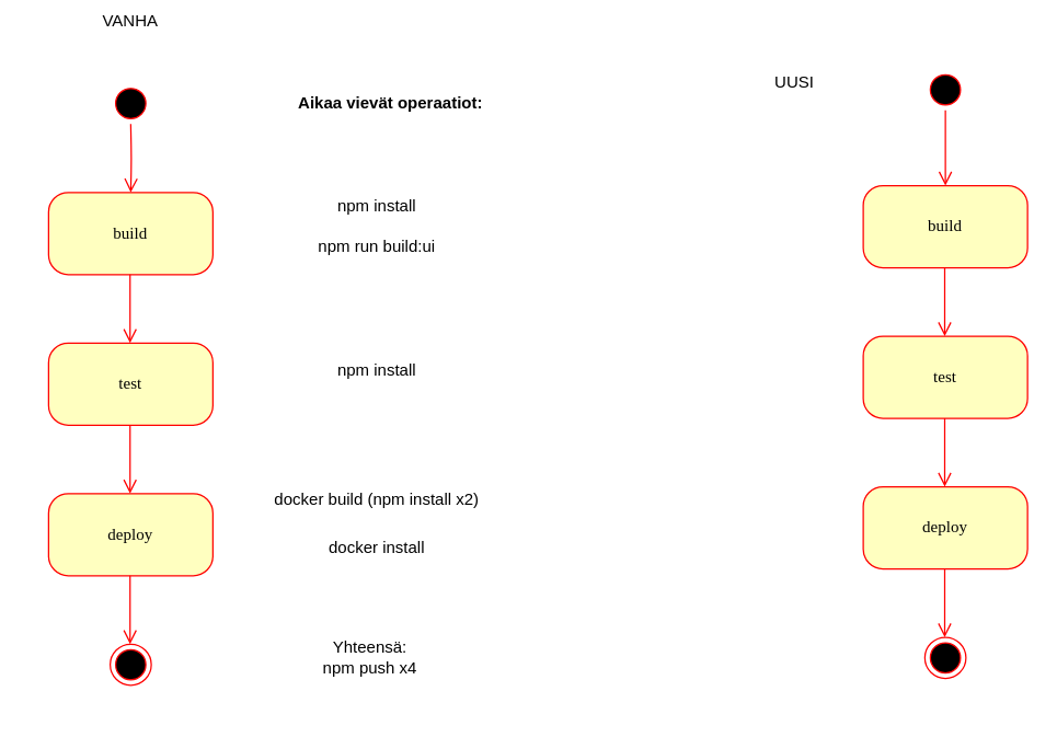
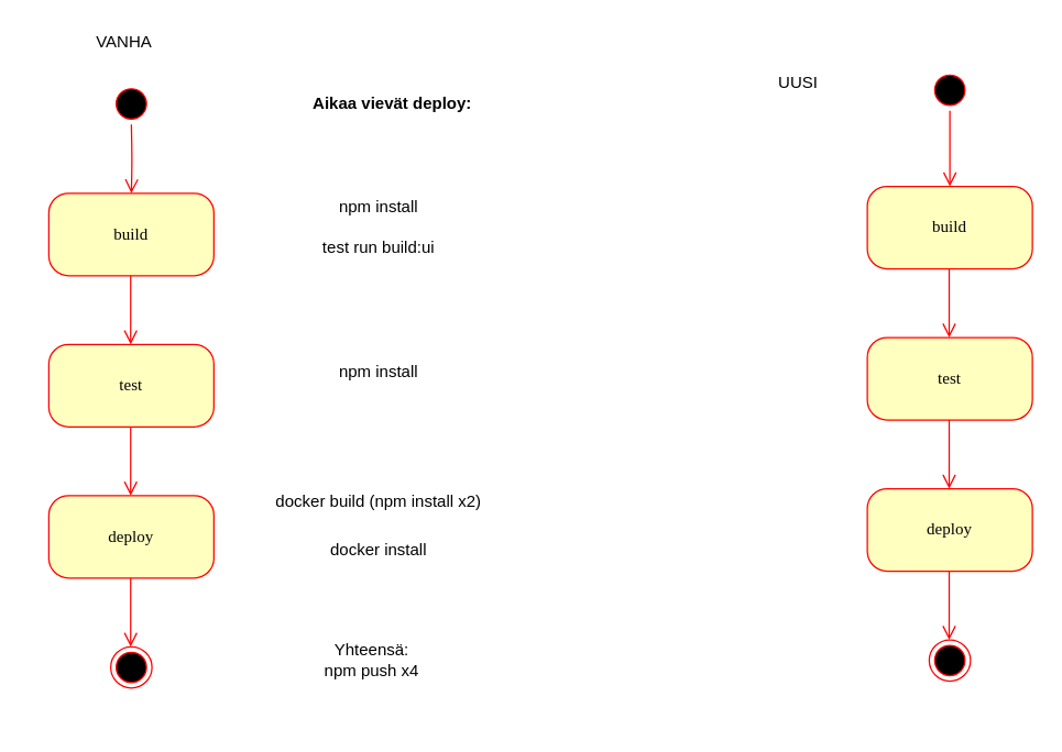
  <mxCell id="0" />
  <mxCell id="1" parent="0" />
  <mxCell id="2" value="" style="ellipse;html=1;shape=startState;fillColor=#000000;strokeColor=#ff0000;rounded=1;shadow=0;comic=0;labelBackgroundColor=none;fontFamily=Verdana;fontSize=12;fontColor=#000000;align=center;direction=south;" parent="1" vertex="1"><mxGeometry x="80" y="60" width="30" height="30" as="geometry" /></mxCell>
  <mxCell id="3" value="build" style="rounded=1;whiteSpace=wrap;html=1;arcSize=24;fillColor=#ffffc0;strokeColor=#ff0000;shadow=0;comic=0;labelBackgroundColor=none;fontFamily=Verdana;fontSize=12;fontColor=#000000;align=center;" parent="1" vertex="1"><mxGeometry x="35" y="140" width="120" height="60" as="geometry" /></mxCell>
  <mxCell id="4" style="edgeStyle=orthogonalEdgeStyle;html=1;labelBackgroundColor=none;endArrow=open;endSize=8;strokeColor=#ff0000;fontFamily=Verdana;fontSize=12;align=left;" parent="1" target="3" edge="1"><mxGeometry relative="1" as="geometry"><mxPoint x="95" y="90" as="sourcePoint" /></mxGeometry></mxCell>
  <mxCell id="5" value="" style="ellipse;html=1;shape=endState;fillColor=#000000;strokeColor=#ff0000;" vertex="1" parent="1"><mxGeometry x="80" y="470" width="30" height="30" as="geometry" /></mxCell>
  <mxCell id="6" style="edgeStyle=orthogonalEdgeStyle;html=1;labelBackgroundColor=none;endArrow=open;endSize=8;strokeColor=#ff0000;fontFamily=Verdana;fontSize=12;align=left;" edge="1" parent="1"><mxGeometry relative="1" as="geometry"><mxPoint x="94.5" y="200" as="sourcePoint" /><mxPoint x="94.5" y="250" as="targetPoint" /></mxGeometry></mxCell>
  <mxCell id="7" value="test" style="rounded=1;whiteSpace=wrap;html=1;arcSize=24;fillColor=#ffffc0;strokeColor=#ff0000;shadow=0;comic=0;labelBackgroundColor=none;fontFamily=Verdana;fontSize=12;fontColor=#000000;align=center;" vertex="1" parent="1"><mxGeometry x="35" y="250" width="120" height="60" as="geometry" /></mxCell>
  <mxCell id="8" value="npm install" style="text;html=1;strokeColor=none;fillColor=none;align=center;verticalAlign=middle;whiteSpace=wrap;rounded=0;" vertex="1" parent="1"><mxGeometry x="180" y="140" width="190" height="20" as="geometry" /></mxCell>
- <mxCell id="9" value="&lt;b&gt;Aikaa vievät operaatiot:&lt;br&gt;&lt;/b&gt;" style="text;html=1;strokeColor=none;fillColor=none;align=center;verticalAlign=middle;whiteSpace=wrap;rounded=0;" vertex="1" parent="1"><mxGeometry x="170" y="60" width="230" height="30" as="geometry" /></mxCell>
- <mxCell id="10" value="npm run build:ui" style="text;html=1;strokeColor=none;fillColor=none;align=center;verticalAlign=middle;whiteSpace=wrap;rounded=0;" vertex="1" parent="1"><mxGeometry x="180" y="170" width="190" height="20" as="geometry" /></mxCell>
+ <mxCell id="9" value="&lt;b&gt;Aikaa vievät deploy:&lt;br&gt;&lt;/b&gt;" style="text;html=1;strokeColor=none;fillColor=none;align=center;verticalAlign=middle;whiteSpace=wrap;rounded=0;" vertex="1" parent="1"><mxGeometry x="170" y="60" width="230" height="30" as="geometry" /></mxCell>
+ <mxCell id="10" value="test run build:ui" style="text;html=1;strokeColor=none;fillColor=none;align=center;verticalAlign=middle;whiteSpace=wrap;rounded=0;" vertex="1" parent="1"><mxGeometry x="180" y="170" width="190" height="20" as="geometry" /></mxCell>
  <mxCell id="11" value="npm install" style="text;html=1;strokeColor=none;fillColor=none;align=center;verticalAlign=middle;whiteSpace=wrap;rounded=0;" vertex="1" parent="1"><mxGeometry x="180" y="260" width="190" height="20" as="geometry" /></mxCell>
  <mxCell id="12" style="edgeStyle=orthogonalEdgeStyle;html=1;labelBackgroundColor=none;endArrow=open;endSize=8;strokeColor=#ff0000;fontFamily=Verdana;fontSize=12;align=left;" edge="1" parent="1"><mxGeometry relative="1" as="geometry"><mxPoint x="94.5" y="310" as="sourcePoint" /><mxPoint x="94.5" y="360" as="targetPoint" /></mxGeometry></mxCell>
  <mxCell id="13" value="deploy" style="rounded=1;whiteSpace=wrap;html=1;arcSize=24;fillColor=#ffffc0;strokeColor=#ff0000;shadow=0;comic=0;labelBackgroundColor=none;fontFamily=Verdana;fontSize=12;fontColor=#000000;align=center;" vertex="1" parent="1"><mxGeometry x="35" y="360" width="120" height="60" as="geometry" /></mxCell>
  <mxCell id="14" value="docker build (npm install x2)" style="text;html=1;strokeColor=none;fillColor=none;align=center;verticalAlign=middle;whiteSpace=wrap;rounded=0;" vertex="1" parent="1"><mxGeometry x="180" y="355" width="190" height="20" as="geometry" /></mxCell>
  <mxCell id="15" value="docker install" style="text;html=1;strokeColor=none;fillColor=none;align=center;verticalAlign=middle;whiteSpace=wrap;rounded=0;" vertex="1" parent="1"><mxGeometry x="180" y="390" width="190" height="20" as="geometry" /></mxCell>
  <mxCell id="16" style="edgeStyle=orthogonalEdgeStyle;html=1;labelBackgroundColor=none;endArrow=open;endSize=8;strokeColor=#ff0000;fontFamily=Verdana;fontSize=12;align=left;" edge="1" parent="1"><mxGeometry relative="1" as="geometry"><mxPoint x="94.5" y="420" as="sourcePoint" /><mxPoint x="94.5" y="470" as="targetPoint" /></mxGeometry></mxCell>
- <mxCell id="17" value="VANHA" style="text;html=1;strokeColor=none;fillColor=none;align=center;verticalAlign=middle;whiteSpace=wrap;rounded=0;" vertex="1" parent="1"><mxGeometry x="25" y="5" width="140" height="20" as="geometry" /></mxCell>
+ <mxCell id="17" value="VANHA" style="text;html=1;strokeColor=none;fillColor=none;align=center;verticalAlign=middle;whiteSpace=wrap;rounded=0;" vertex="1" parent="1"><mxGeometry x="20" y="20" width="140" height="20" as="geometry" /></mxCell>
  <mxCell id="18" value="UUSI" style="text;html=1;strokeColor=none;fillColor=none;align=center;verticalAlign=middle;whiteSpace=wrap;rounded=0;" vertex="1" parent="1"><mxGeometry x="510" y="50" width="140" height="20" as="geometry" /></mxCell>
  <mxCell id="19" value="build" style="rounded=1;whiteSpace=wrap;html=1;arcSize=24;fillColor=#ffffc0;strokeColor=#ff0000;shadow=0;comic=0;labelBackgroundColor=none;fontFamily=Verdana;fontSize=12;fontColor=#000000;align=center;" vertex="1" parent="1"><mxGeometry x="630" y="135" width="120" height="60" as="geometry" /></mxCell>
  <mxCell id="20" style="edgeStyle=orthogonalEdgeStyle;html=1;labelBackgroundColor=none;endArrow=open;endSize=8;strokeColor=#ff0000;fontFamily=Verdana;fontSize=12;align=left;exitX=1;exitY=0.5;exitDx=0;exitDy=0;" edge="1" parent="1" target="19" source="27"><mxGeometry relative="1" as="geometry"><mxPoint x="690" y="85" as="sourcePoint" /></mxGeometry></mxCell>
  <mxCell id="21" value="" style="ellipse;html=1;shape=endState;fillColor=#000000;strokeColor=#ff0000;" vertex="1" parent="1"><mxGeometry x="675" y="465" width="30" height="30" as="geometry" /></mxCell>
  <mxCell id="22" style="edgeStyle=orthogonalEdgeStyle;html=1;labelBackgroundColor=none;endArrow=open;endSize=8;strokeColor=#ff0000;fontFamily=Verdana;fontSize=12;align=left;" edge="1" parent="1"><mxGeometry relative="1" as="geometry"><mxPoint x="689.5" y="195" as="sourcePoint" /><mxPoint x="689.5" y="245" as="targetPoint" /></mxGeometry></mxCell>
  <mxCell id="23" value="test" style="rounded=1;whiteSpace=wrap;html=1;arcSize=24;fillColor=#ffffc0;strokeColor=#ff0000;shadow=0;comic=0;labelBackgroundColor=none;fontFamily=Verdana;fontSize=12;fontColor=#000000;align=center;" vertex="1" parent="1"><mxGeometry x="630" y="245" width="120" height="60" as="geometry" /></mxCell>
  <mxCell id="24" style="edgeStyle=orthogonalEdgeStyle;html=1;labelBackgroundColor=none;endArrow=open;endSize=8;strokeColor=#ff0000;fontFamily=Verdana;fontSize=12;align=left;" edge="1" parent="1"><mxGeometry relative="1" as="geometry"><mxPoint x="689.5" y="305" as="sourcePoint" /><mxPoint x="689.5" y="355" as="targetPoint" /></mxGeometry></mxCell>
  <mxCell id="25" value="deploy" style="rounded=1;whiteSpace=wrap;html=1;arcSize=24;fillColor=#ffffc0;strokeColor=#ff0000;shadow=0;comic=0;labelBackgroundColor=none;fontFamily=Verdana;fontSize=12;fontColor=#000000;align=center;" vertex="1" parent="1"><mxGeometry x="630" y="355" width="120" height="60" as="geometry" /></mxCell>
  <mxCell id="26" style="edgeStyle=orthogonalEdgeStyle;html=1;labelBackgroundColor=none;endArrow=open;endSize=8;strokeColor=#ff0000;fontFamily=Verdana;fontSize=12;align=left;" edge="1" parent="1"><mxGeometry relative="1" as="geometry"><mxPoint x="689.5" y="415" as="sourcePoint" /><mxPoint x="689.5" y="465" as="targetPoint" /></mxGeometry></mxCell>
  <mxCell id="27" value="" style="ellipse;html=1;shape=startState;fillColor=#000000;strokeColor=#ff0000;rounded=1;shadow=0;comic=0;labelBackgroundColor=none;fontFamily=Verdana;fontSize=12;fontColor=#000000;align=center;direction=south;" vertex="1" parent="1"><mxGeometry x="675" y="50" width="30" height="30" as="geometry" /></mxCell>
  <mxCell id="28" value="&lt;div&gt;Yhteensä:&lt;/div&gt;&lt;div&gt;npm push x4&lt;br&gt;&lt;/div&gt;" style="text;html=1;strokeColor=none;fillColor=none;align=center;verticalAlign=middle;whiteSpace=wrap;rounded=0;" vertex="1" parent="1"><mxGeometry x="140" y="435" width="260" height="90" as="geometry" /></mxCell>
